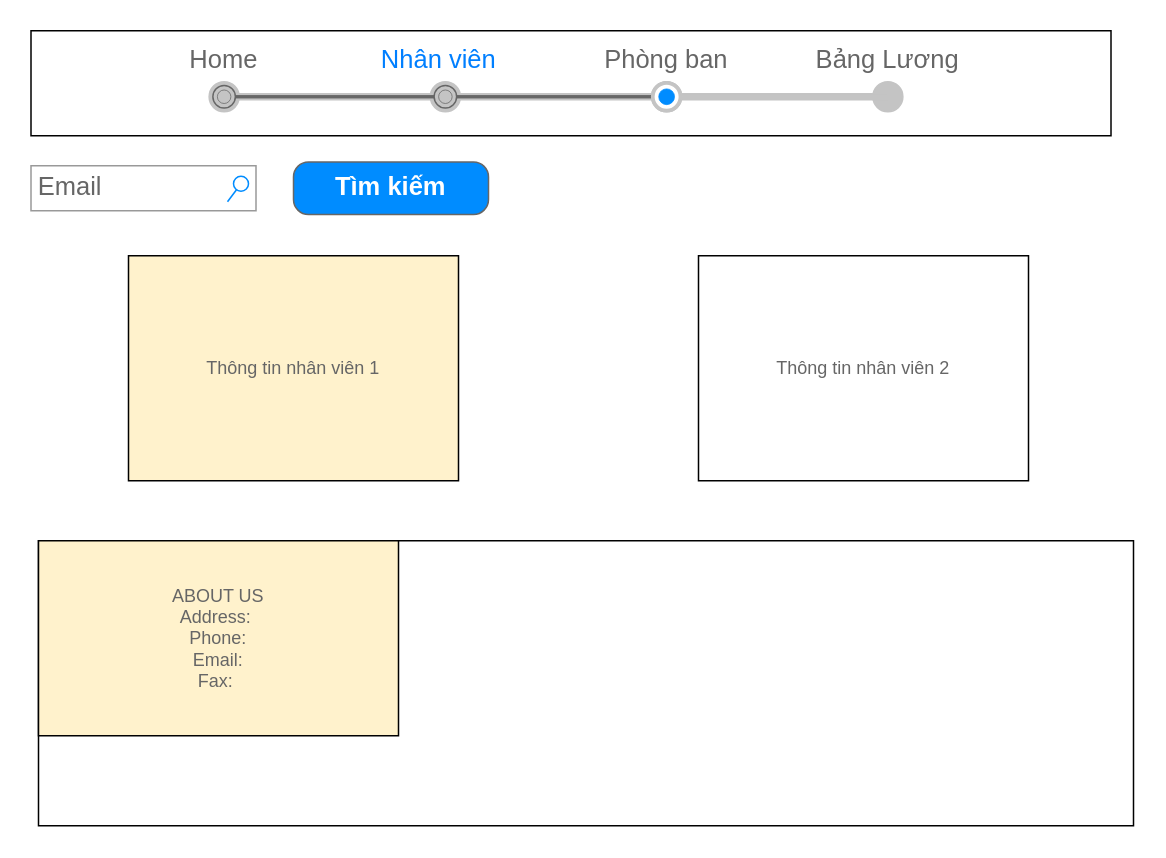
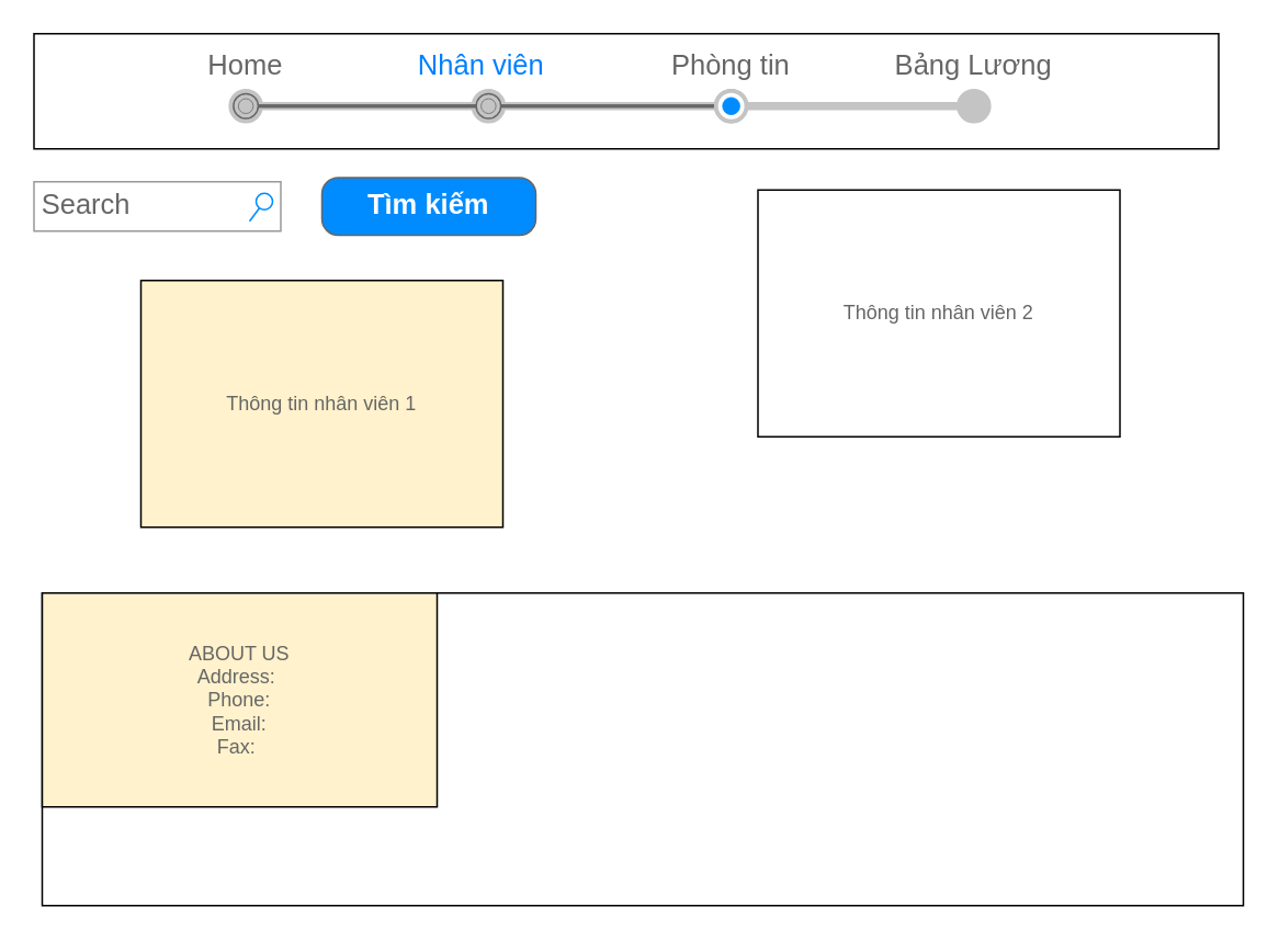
  <mxCell id="0" />
  <mxCell id="1" parent="0" />
  <mxCell id="2" value="Tìm kiếm" style="strokeWidth=1;shadow=0;dashed=0;align=center;html=1;shape=mxgraph.mockup.buttons.button;strokeColor=#666666;fontColor=#ffffff;mainText=;buttonStyle=round;fontSize=17;fontStyle=1;fillColor=#008cff;whiteSpace=wrap;" vertex="1" parent="1"><mxGeometry x="195" y="107.5" width="130" height="35" as="geometry" /></mxCell>
  <mxCell id="3" value="" style="rounded=0;whiteSpace=wrap;html=1;" vertex="1" parent="1"><mxGeometry x="20" y="20" width="720" height="70" as="geometry" /></mxCell>
- <mxCell id="4" value="Email" style="strokeWidth=1;shadow=0;dashed=0;align=center;html=1;shape=mxgraph.mockup.forms.searchBox;strokeColor=#999999;mainText=;strokeColor2=#008cff;fontColor=#666666;fontSize=17;align=left;spacingLeft=3;" vertex="1" parent="1"><mxGeometry x="20" y="110" width="150" height="30" as="geometry" /></mxCell>
- <mxCell id="5" value="&lt;table border=&quot;0&quot; cellpadding=&quot;0&quot; cellspacing=&quot;0&quot; width=&quot;100%&quot; style=&quot;font-size: 1em&quot;&gt;&lt;tbody&gt;&lt;tr&gt;&lt;td width=&quot;25%&quot;&gt;Home&lt;/td&gt;&lt;td width=&quot;25%&quot;&gt;&lt;font color=&quot;#007fff&quot;&gt;&amp;nbsp; &amp;nbsp;Nhân viên&lt;span style=&quot;white-space: pre&quot;&gt;&#09;&lt;/span&gt;&lt;/font&gt;&lt;/td&gt;&lt;td width=&quot;25%&quot;&gt;Phòng ban&lt;/td&gt;&lt;td width=&quot;25%&quot;&gt;Bảng Lương&lt;/td&gt;&lt;/tr&gt;&lt;/tbody&gt;&lt;/table&gt;" style="strokeWidth=1;shadow=0;dashed=0;align=center;html=1;shape=mxgraph.mockup.navigation.stepBar;strokeColor=#c4c4c4;textColor=#666666;textColor2=#008cff;mainText=,,+,;textSize=17;fillColor=#666666;overflow=fill;fontSize=17;fontColor=#666666;" vertex="1" parent="1"><mxGeometry x="75" y="30" width="590" height="50" as="geometry" /></mxCell>
+ <mxCell id="4" value="Search" style="strokeWidth=1;shadow=0;dashed=0;align=center;html=1;shape=mxgraph.mockup.forms.searchBox;strokeColor=#999999;mainText=;strokeColor2=#008cff;fontColor=#666666;fontSize=17;align=left;spacingLeft=3;" vertex="1" parent="1"><mxGeometry x="20" y="110" width="150" height="30" as="geometry" /></mxCell>
+ <mxCell id="5" value="&lt;table border=&quot;0&quot; cellpadding=&quot;0&quot; cellspacing=&quot;0&quot; width=&quot;100%&quot; style=&quot;font-size: 1em&quot;&gt;&lt;tbody&gt;&lt;tr&gt;&lt;td width=&quot;25%&quot;&gt;Home&lt;/td&gt;&lt;td width=&quot;25%&quot;&gt;&lt;font color=&quot;#007fff&quot;&gt;&amp;nbsp; &amp;nbsp;Nhân viên&lt;span style=&quot;white-space: pre&quot;&gt;&#09;&lt;/span&gt;&lt;/font&gt;&lt;/td&gt;&lt;td width=&quot;25%&quot;&gt;Phòng tin&lt;/td&gt;&lt;td width=&quot;25%&quot;&gt;Bảng Lương&lt;/td&gt;&lt;/tr&gt;&lt;/tbody&gt;&lt;/table&gt;" style="strokeWidth=1;shadow=0;dashed=0;align=center;html=1;shape=mxgraph.mockup.navigation.stepBar;strokeColor=#c4c4c4;textColor=#666666;textColor2=#008cff;mainText=,,+,;textSize=17;fillColor=#666666;overflow=fill;fontSize=17;fontColor=#666666;" vertex="1" parent="1"><mxGeometry x="75" y="30" width="590" height="50" as="geometry" /></mxCell>
  <mxCell id="6" value="Thông tin nhân viên 1" style="rounded=0;whiteSpace=wrap;html=1;fontColor=#666666;fillColor=#fff2cc;" vertex="1" parent="1"><mxGeometry x="85" y="170" width="220" height="150" as="geometry" /></mxCell>
- <mxCell id="7" value="Thông tin nhân viên 2" style="rounded=0;whiteSpace=wrap;html=1;fontColor=#666666;" vertex="1" parent="1"><mxGeometry x="465" y="170" width="220" height="150" as="geometry" /></mxCell>
+ <mxCell id="7" value="Thông tin nhân viên 2" style="rounded=0;whiteSpace=wrap;html=1;fontColor=#666666;" vertex="1" parent="1"><mxGeometry x="460" y="115" width="220" height="150" as="geometry" /></mxCell>
  <mxCell id="8" value="" style="rounded=0;whiteSpace=wrap;html=1;fontColor=#666666;" vertex="1" parent="1"><mxGeometry x="25" y="360" width="730" height="190" as="geometry" /></mxCell>
  <mxCell id="9" value="ABOUT US&lt;br&gt;Address:&amp;nbsp;&lt;br&gt;Phone:&lt;br&gt;Email:&lt;br&gt;Fax:&amp;nbsp;" style="rounded=0;whiteSpace=wrap;html=1;fontColor=#666666;fillColor=#fff2cc;" vertex="1" parent="1"><mxGeometry x="25" y="360" width="240" height="130" as="geometry" /></mxCell>
